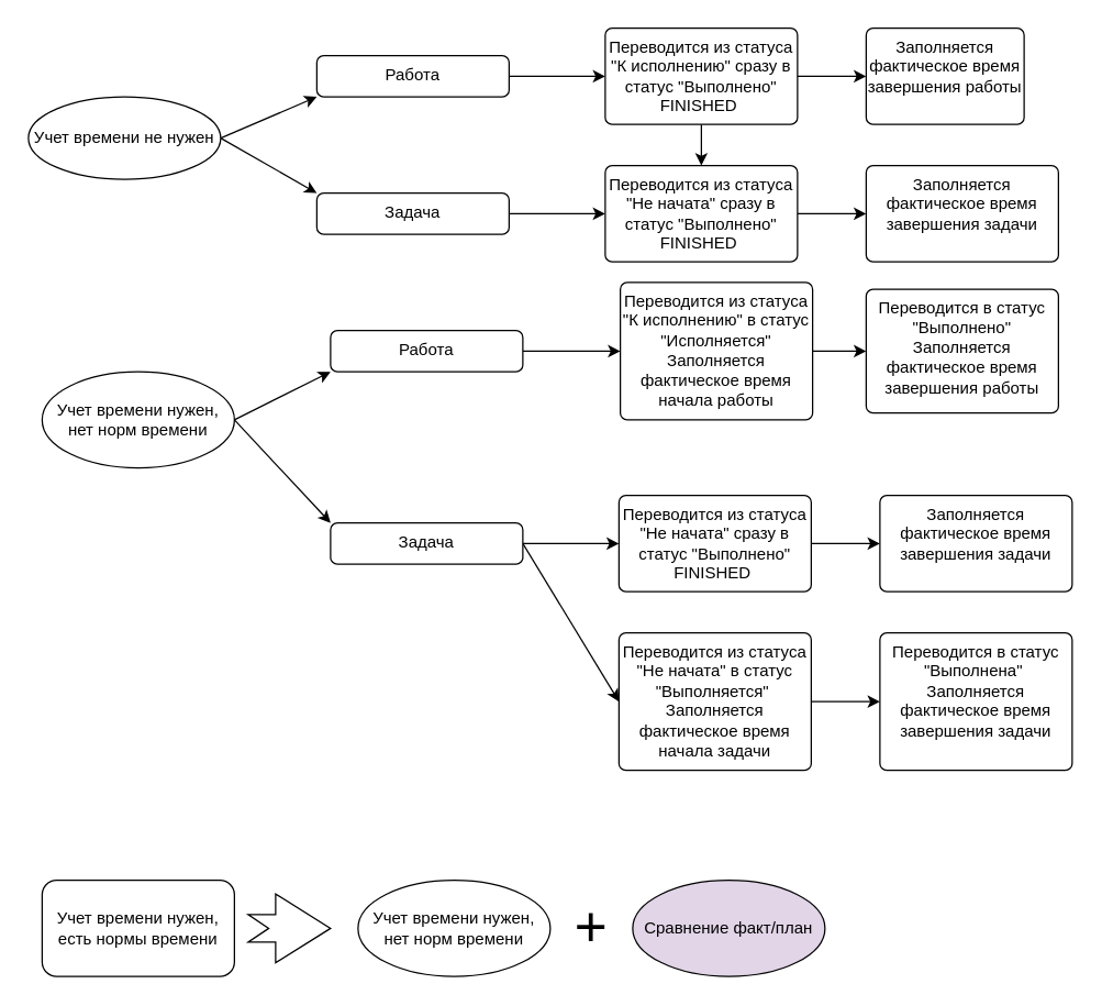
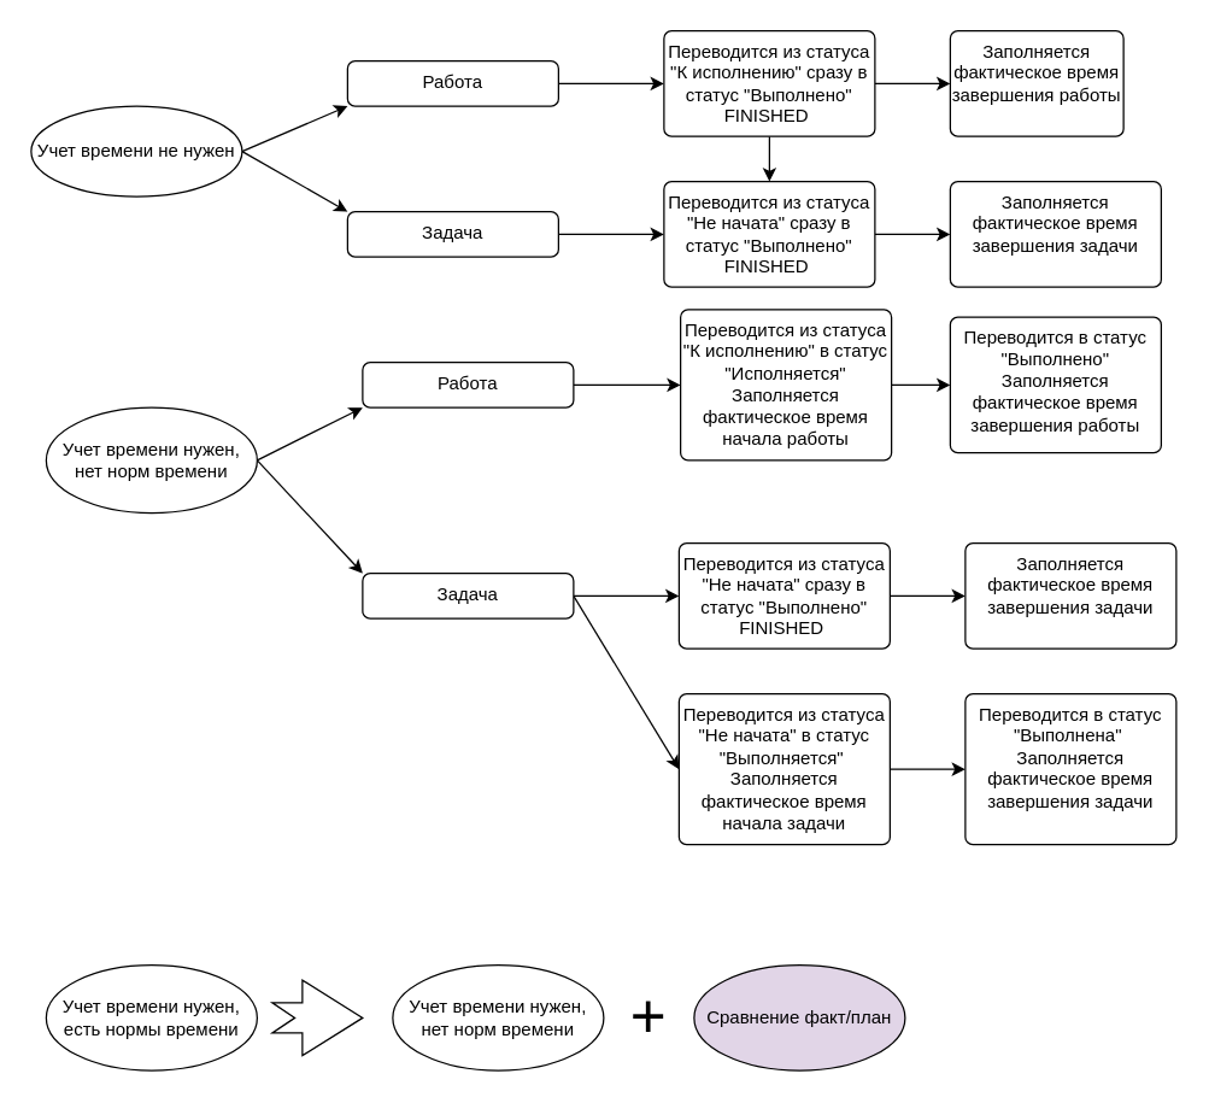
  <mxCell id="0" />
  <mxCell id="1" parent="0" />
  <mxCell id="2" style="rounded=0;orthogonalLoop=1;jettySize=auto;html=1;exitX=1;exitY=0.5;exitDx=0;exitDy=0;entryX=0;entryY=1;entryDx=0;entryDy=0;" edge="1" parent="1" source="4" target="10"><mxGeometry relative="1" as="geometry" /></mxCell>
  <mxCell id="3" style="rounded=0;orthogonalLoop=1;jettySize=auto;html=1;exitX=1;exitY=0.5;exitDx=0;exitDy=0;entryX=0;entryY=0;entryDx=0;entryDy=0;" edge="1" parent="1" source="4" target="12"><mxGeometry relative="1" as="geometry" /></mxCell>
  <mxCell id="4" value="Учет времени не нужен" style="ellipse;whiteSpace=wrap;html=1;" vertex="1" parent="1"><mxGeometry x="20" y="70" width="140" height="60" as="geometry" /></mxCell>
  <mxCell id="5" style="edgeStyle=none;rounded=0;orthogonalLoop=1;jettySize=auto;html=1;exitX=1;exitY=0.5;exitDx=0;exitDy=0;entryX=0;entryY=1;entryDx=0;entryDy=0;" edge="1" parent="1" source="7" target="21"><mxGeometry relative="1" as="geometry" /></mxCell>
  <mxCell id="6" style="edgeStyle=none;rounded=0;orthogonalLoop=1;jettySize=auto;html=1;exitX=1;exitY=0.5;exitDx=0;exitDy=0;entryX=0;entryY=0;entryDx=0;entryDy=0;" edge="1" parent="1" source="7" target="24"><mxGeometry relative="1" as="geometry" /></mxCell>
  <mxCell id="7" value="Учет времени нужен, нет норм времени" style="ellipse;whiteSpace=wrap;html=1;" vertex="1" parent="1"><mxGeometry x="30" y="270" width="140" height="70" as="geometry" /></mxCell>
- <mxCell id="8" value="Учет времени нужен, есть нормы времени" style="whiteSpace=wrap;html=1;rounded=1;" vertex="1" parent="1"><mxGeometry x="30" y="640" width="140" height="70" as="geometry" /></mxCell>
+ <mxCell id="8" value="Учет времени нужен, есть нормы времени" style="ellipse;whiteSpace=wrap;html=1;" vertex="1" parent="1"><mxGeometry x="30" y="640" width="140" height="70" as="geometry" /></mxCell>
  <mxCell id="9" style="edgeStyle=orthogonalEdgeStyle;rounded=0;orthogonalLoop=1;jettySize=auto;html=1;exitX=1;exitY=0.5;exitDx=0;exitDy=0;entryX=0;entryY=0.5;entryDx=0;entryDy=0;" edge="1" parent="1" source="10" target="15"><mxGeometry relative="1" as="geometry" /></mxCell>
  <mxCell id="10" value="Работа" style="html=1;align=center;verticalAlign=top;rounded=1;absoluteArcSize=1;arcSize=10;dashed=0;whiteSpace=wrap;" vertex="1" parent="1"><mxGeometry x="230" y="40" width="140" height="30" as="geometry" /></mxCell>
  <mxCell id="11" style="edgeStyle=orthogonalEdgeStyle;rounded=0;orthogonalLoop=1;jettySize=auto;html=1;exitX=1;exitY=0.5;exitDx=0;exitDy=0;entryX=0;entryY=0.5;entryDx=0;entryDy=0;" edge="1" parent="1" source="12" target="17"><mxGeometry relative="1" as="geometry" /></mxCell>
  <mxCell id="12" value="Задача" style="html=1;align=center;verticalAlign=top;rounded=1;absoluteArcSize=1;arcSize=10;dashed=0;whiteSpace=wrap;" vertex="1" parent="1"><mxGeometry x="230" y="140" width="140" height="30" as="geometry" /></mxCell>
  <mxCell id="13" style="edgeStyle=orthogonalEdgeStyle;rounded=0;orthogonalLoop=1;jettySize=auto;html=1;exitX=1;exitY=0.5;exitDx=0;exitDy=0;entryX=0;entryY=0.5;entryDx=0;entryDy=0;" edge="1" parent="1" source="15" target="18"><mxGeometry relative="1" as="geometry" /></mxCell>
  <mxCell id="14" style="edgeStyle=none;rounded=0;orthogonalLoop=1;jettySize=auto;html=1;exitX=0.5;exitY=1;exitDx=0;exitDy=0;entryX=0.5;entryY=0;entryDx=0;entryDy=0;fontSize=41;" edge="1" parent="1" source="15" target="17"><mxGeometry relative="1" as="geometry" /></mxCell>
  <mxCell id="15" value="Переводится из статуса &quot;К исполнению&quot; сразу в статус &quot;Выполнено&quot; FINISHED&amp;nbsp;" style="html=1;align=center;verticalAlign=top;rounded=1;absoluteArcSize=1;arcSize=10;dashed=0;whiteSpace=wrap;" vertex="1" parent="1"><mxGeometry x="440" width="140" height="70" as="geometry" y="20" /></mxCell>
  <mxCell id="16" style="edgeStyle=orthogonalEdgeStyle;rounded=0;orthogonalLoop=1;jettySize=auto;html=1;exitX=1;exitY=0.5;exitDx=0;exitDy=0;entryX=0;entryY=0.5;entryDx=0;entryDy=0;" edge="1" parent="1" source="17" target="19"><mxGeometry relative="1" as="geometry" /></mxCell>
  <mxCell id="17" value="Переводится из статуса &quot;Не начата&quot; сразу в статус &quot;Выполнено&quot; FINISHED&amp;nbsp;" style="html=1;align=center;verticalAlign=top;rounded=1;absoluteArcSize=1;arcSize=10;dashed=0;whiteSpace=wrap;" vertex="1" parent="1"><mxGeometry x="440" y="120" width="140" height="70" as="geometry" /></mxCell>
  <mxCell id="18" value="Заполняется фактическое время завершения работы" style="html=1;align=center;verticalAlign=top;rounded=1;absoluteArcSize=1;arcSize=10;dashed=0;whiteSpace=wrap;" vertex="1" parent="1"><mxGeometry x="630" y="20" width="115" height="70" as="geometry" /></mxCell>
  <mxCell id="19" value="Заполняется фактическое время завершения задачи" style="html=1;align=center;verticalAlign=top;rounded=1;absoluteArcSize=1;arcSize=10;dashed=0;whiteSpace=wrap;" vertex="1" parent="1"><mxGeometry x="630" y="120" width="140" height="70" as="geometry" /></mxCell>
  <mxCell id="20" style="edgeStyle=orthogonalEdgeStyle;rounded=0;orthogonalLoop=1;jettySize=auto;html=1;exitX=1;exitY=0.5;exitDx=0;exitDy=0;entryX=0;entryY=0.5;entryDx=0;entryDy=0;" edge="1" parent="1" source="21" target="26"><mxGeometry relative="1" as="geometry" /></mxCell>
  <mxCell id="21" value="Работа" style="html=1;align=center;verticalAlign=top;rounded=1;absoluteArcSize=1;arcSize=10;dashed=0;whiteSpace=wrap;" vertex="1" parent="1"><mxGeometry x="240" y="240" width="140" height="30" as="geometry" /></mxCell>
  <mxCell id="22" style="edgeStyle=orthogonalEdgeStyle;rounded=0;orthogonalLoop=1;jettySize=auto;html=1;exitX=1;exitY=0.5;exitDx=0;exitDy=0;entryX=0;entryY=0.5;entryDx=0;entryDy=0;" edge="1" parent="1" source="24" target="28"><mxGeometry relative="1" as="geometry" /></mxCell>
  <mxCell id="23" style="edgeStyle=none;rounded=0;orthogonalLoop=1;jettySize=auto;html=1;exitX=1;exitY=0.5;exitDx=0;exitDy=0;entryX=0;entryY=0.5;entryDx=0;entryDy=0;" edge="1" parent="1" source="24" target="32"><mxGeometry relative="1" as="geometry" /></mxCell>
  <mxCell id="24" value="Задача" style="html=1;align=center;verticalAlign=top;rounded=1;absoluteArcSize=1;arcSize=10;dashed=0;whiteSpace=wrap;" vertex="1" parent="1"><mxGeometry x="240" y="380" width="140" height="30" as="geometry" /></mxCell>
  <mxCell id="25" style="edgeStyle=orthogonalEdgeStyle;rounded=0;orthogonalLoop=1;jettySize=auto;html=1;exitX=1;exitY=0.5;exitDx=0;exitDy=0;entryX=0;entryY=0.5;entryDx=0;entryDy=0;" edge="1" parent="1" source="26" target="30"><mxGeometry relative="1" as="geometry"><mxPoint x="630" y="255" as="targetPoint" /></mxGeometry></mxCell>
  <mxCell id="26" value="Переводится из статуса &quot;К исполнению&quot; в статус &quot;Исполняется&quot;&lt;br&gt;Заполняется фактическое время начала работы" style="html=1;align=center;verticalAlign=top;rounded=1;absoluteArcSize=1;arcSize=10;dashed=0;whiteSpace=wrap;" vertex="1" parent="1"><mxGeometry x="451" y="205" width="140" height="100" as="geometry" /></mxCell>
  <mxCell id="27" style="edgeStyle=orthogonalEdgeStyle;rounded=0;orthogonalLoop=1;jettySize=auto;html=1;exitX=1;exitY=0.5;exitDx=0;exitDy=0;entryX=0;entryY=0.5;entryDx=0;entryDy=0;" edge="1" parent="1" source="28" target="29"><mxGeometry relative="1" as="geometry" /></mxCell>
  <mxCell id="28" value="Переводится из статуса &quot;Не начата&quot; сразу в статус &quot;Выполнено&quot; FINISHED&amp;nbsp;" style="html=1;align=center;verticalAlign=top;rounded=1;absoluteArcSize=1;arcSize=10;dashed=0;whiteSpace=wrap;" vertex="1" parent="1"><mxGeometry x="450" y="360" width="140" height="70" as="geometry" /></mxCell>
  <mxCell id="29" value="Заполняется фактическое время завершения задачи" style="html=1;align=center;verticalAlign=top;rounded=1;absoluteArcSize=1;arcSize=10;dashed=0;whiteSpace=wrap;" vertex="1" parent="1"><mxGeometry x="640" y="360" width="140" height="70" as="geometry" /></mxCell>
  <mxCell id="30" value="Переводится в статус &quot;Выполнено&quot;&lt;br&gt;Заполняется фактическое время завершения работы" style="html=1;align=center;verticalAlign=top;rounded=1;absoluteArcSize=1;arcSize=10;dashed=0;whiteSpace=wrap;" vertex="1" parent="1"><mxGeometry x="630" y="210" width="140" height="90" as="geometry" /></mxCell>
  <mxCell id="31" style="edgeStyle=none;rounded=0;orthogonalLoop=1;jettySize=auto;html=1;exitX=1;exitY=0.5;exitDx=0;exitDy=0;entryX=0;entryY=0.5;entryDx=0;entryDy=0;" edge="1" parent="1" source="32" target="33"><mxGeometry relative="1" as="geometry" /></mxCell>
  <mxCell id="32" value="Переводится из статуса &quot;Не начата&quot; в статус &quot;Выполняется&quot;&amp;nbsp;&lt;br&gt;Заполняется фактическое время начала задачи" style="html=1;align=center;verticalAlign=top;rounded=1;absoluteArcSize=1;arcSize=10;dashed=0;whiteSpace=wrap;" vertex="1" parent="1"><mxGeometry x="450" y="460" width="140" height="100" as="geometry" /></mxCell>
  <mxCell id="33" value="Переводится в статус &quot;Выполнена&quot;&amp;nbsp;&lt;br&gt;Заполняется фактическое время завершения задачи" style="html=1;align=center;verticalAlign=top;rounded=1;absoluteArcSize=1;arcSize=10;dashed=0;whiteSpace=wrap;" vertex="1" parent="1"><mxGeometry x="640" y="460" width="140" height="100" as="geometry" /></mxCell>
  <mxCell id="34" value="Учет времени нужен, нет норм времени" style="ellipse;whiteSpace=wrap;html=1;" vertex="1" parent="1"><mxGeometry x="260" y="640" width="140" height="70" as="geometry" /></mxCell>
  <mxCell id="35" value="+" style="text;strokeColor=none;align=center;fillColor=none;html=1;verticalAlign=middle;whiteSpace=wrap;rounded=0;fontSize=41;" vertex="1" parent="1"><mxGeometry x="400" y="660" width="60" height="30" as="geometry" /></mxCell>
  <mxCell id="36" value="Сравнение факт/план" style="ellipse;whiteSpace=wrap;html=1;fillColor=#e1d5e7;" vertex="1" parent="1"><mxGeometry x="460" y="640" width="140" height="70" as="geometry" /></mxCell>
  <mxCell id="37" value="" style="html=1;shadow=0;dashed=0;align=center;verticalAlign=middle;shape=mxgraph.arrows2.arrow;dy=0.6;dx=40;notch=15;fontSize=41;" vertex="1" parent="1"><mxGeometry x="180" y="650" width="60" height="50" as="geometry" /></mxCell>
